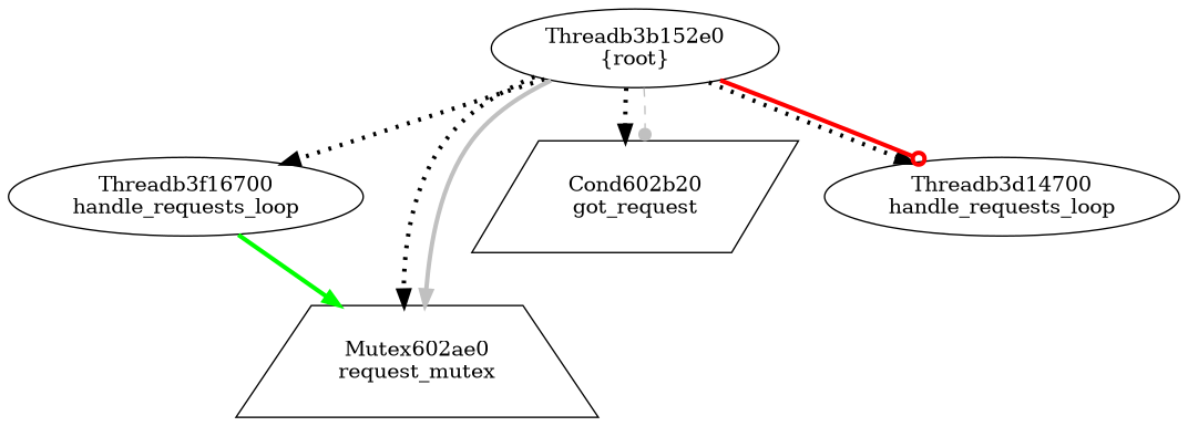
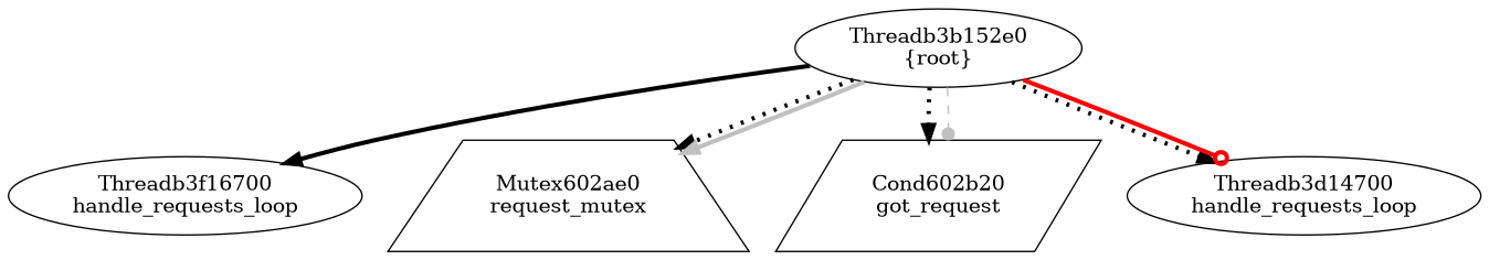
  digraph {
    node [color=black]
    edge [arrowhead=normal penwidth=3 style=dotted]
    n1 [label="Threadb3f16700\nhandle_requests_loop"]
    n2 [label="Mutex602ae0\nrequest_mutex" shape=trapezium]
    n3 [label="Cond602b20\ngot_request" shape=parallelogram]
    n4 [label="Threadb3d14700\nhandle_requests_loop"]
    n5 [label="Threadb3b152e0\n{root}"]
-   n1 -> n2 [color=green style=""]
-   n5 -> n1
+   n5 -> n1 [style=solid]
    n5 -> n2
    n5 -> n2 [color=grey style=""]
    n5 -> n3
    n5 -> n3 [arrowhead=dot color=grey penwdith=6 style=dashed penwidth=""]
    n5 -> n4
    n5 -> n4 [arrowhead=odot color=red style=""]
  }
